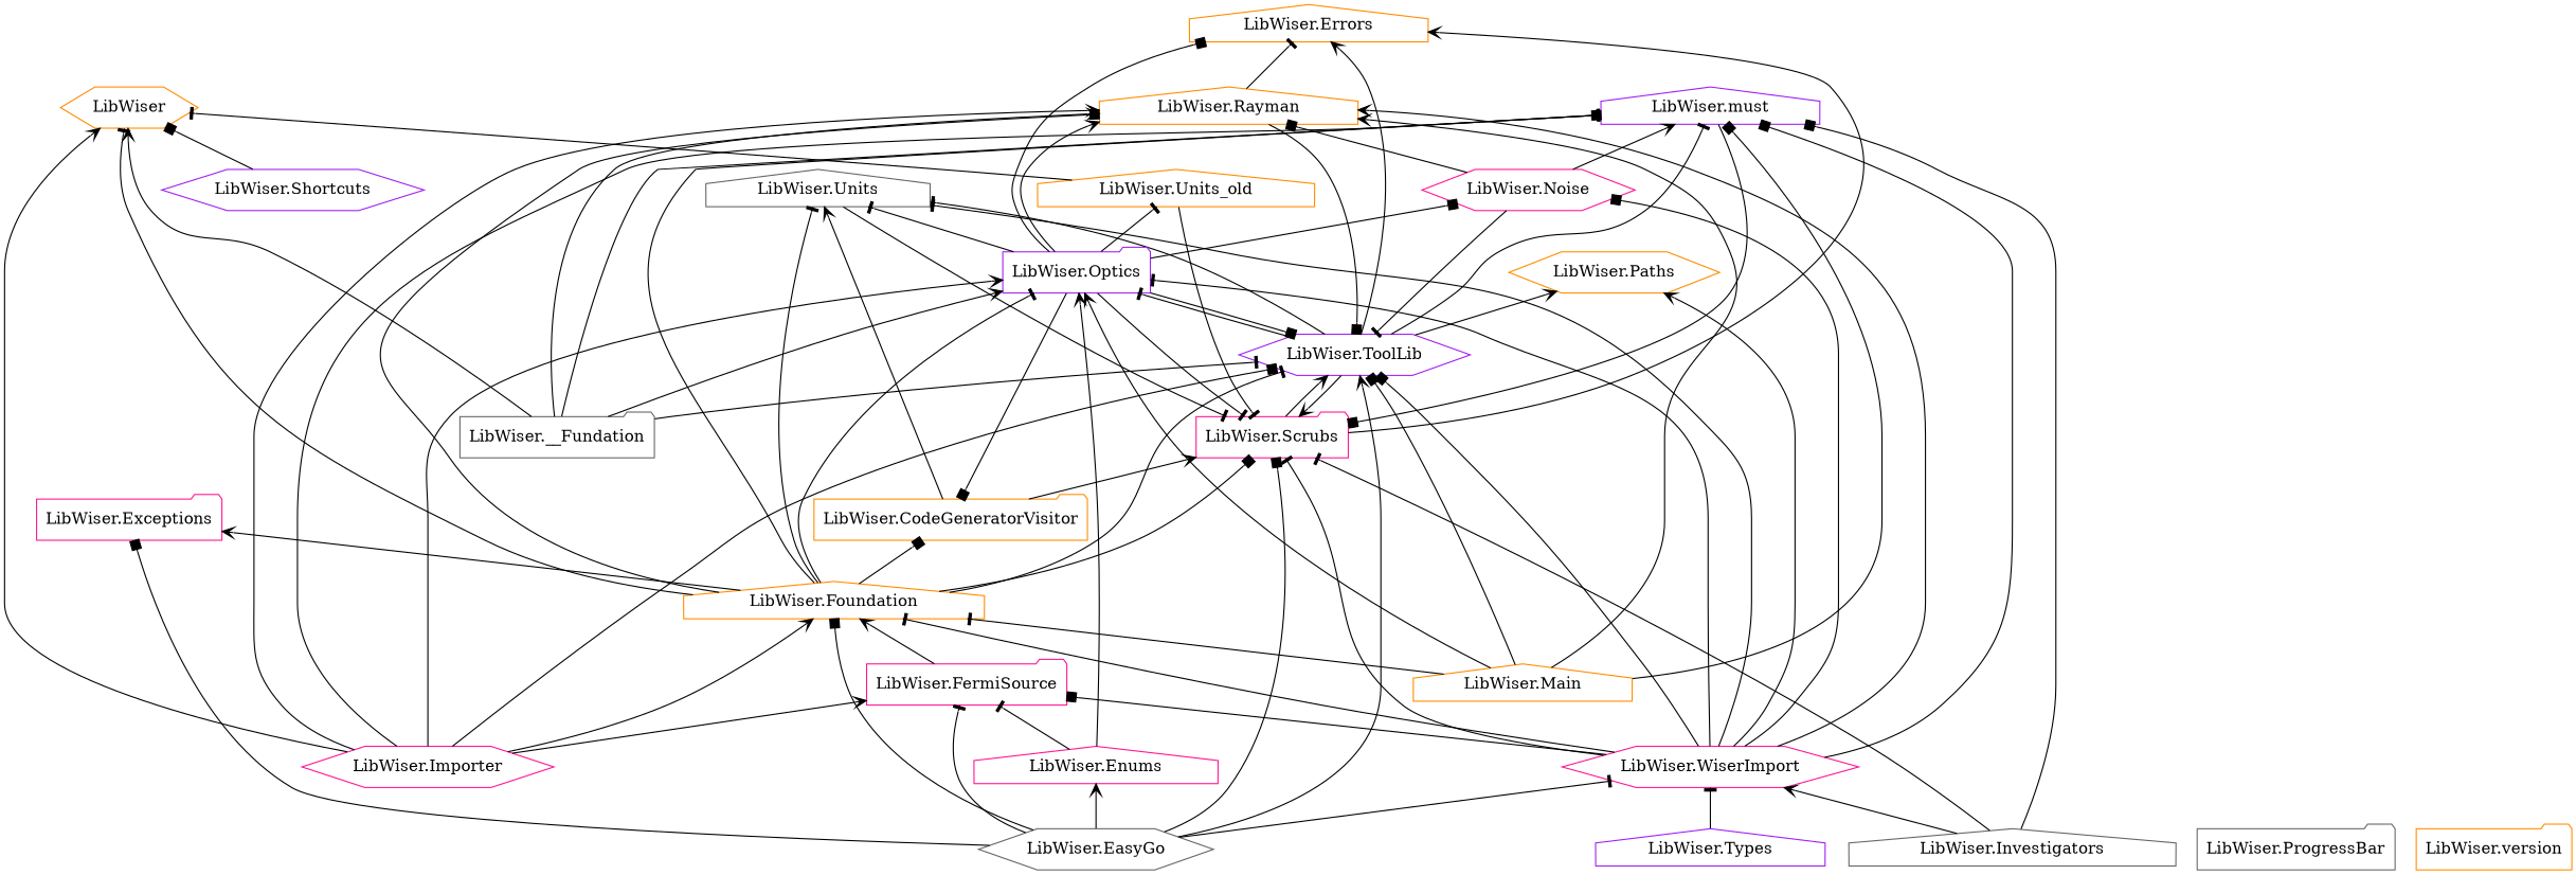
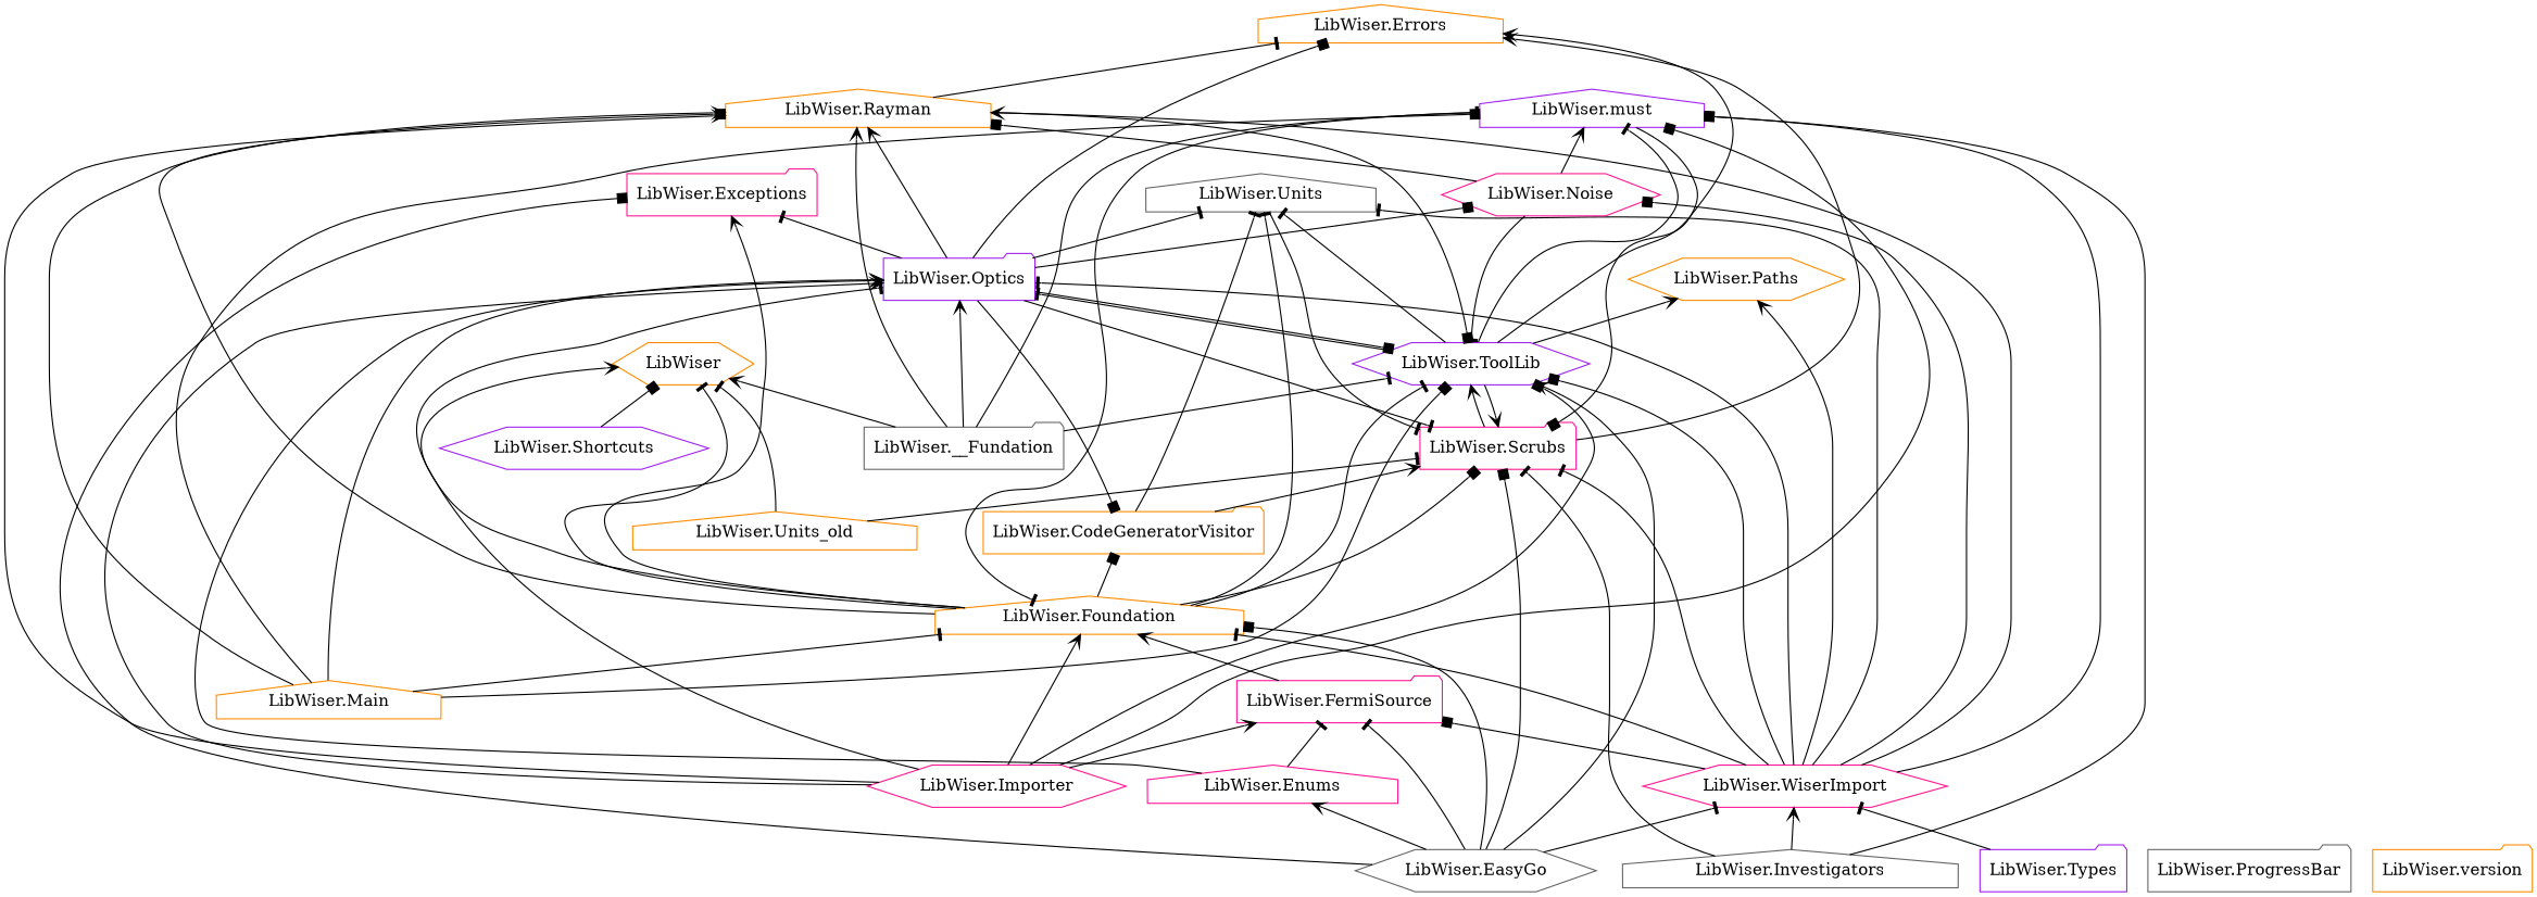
  digraph {
    rankdir=BT
    node [color=darkorange shape=folder]
    edge [arrowhead=tee arrowtail=none]
    n1 [label=LibWiser shape=hexagon]
    n2 [label="LibWiser.CodeGeneratorVisitor"]
    n3 [color=deeppink label="LibWiser.Scrubs"]
    n4 [color=gray40 label="LibWiser.Units" shape=house]
    n5 [color=purple label="LibWiser.ToolLib" shape=hexagon]
    n6 [label="LibWiser.Errors" shape=house]
    n7 [color=gray40 label="LibWiser.EasyGo" shape=hexagon]
    n8 [color=deeppink label="LibWiser.Enums" shape=house]
    n9 [color=deeppink label="LibWiser.Exceptions"]
    n10 [color=deeppink label="LibWiser.FermiSource"]
    n11 [label="LibWiser.Foundation" shape=house]
    n12 [color=deeppink label="LibWiser.WiserImport" shape=hexagon]
    n13 [color=purple label="LibWiser.Optics"]
    n14 [label="LibWiser.Rayman" shape=house]
    n15 [color=purple label="LibWiser.must" shape=house]
    n16 [label="LibWiser.Paths" shape=hexagon]
    n17 [color=deeppink label="LibWiser.Noise" shape=hexagon]
    n18 [color=deeppink label="LibWiser.Importer" shape=hexagon]
    n19 [color=gray40 label="LibWiser.Investigators" shape=house]
    n20 [label="LibWiser.Main" shape=house]
    n21 [color=gray40 label="LibWiser.ProgressBar"]
    n22 [color=purple label="LibWiser.Shortcuts" shape=hexagon]
-   n23 [color=purple label="LibWiser.Types" shape=house]
+   n23 [color=purple label="LibWiser.Types"]
    n24 [label="LibWiser.Units_old" shape=house]
    n25 [color=gray40 label="LibWiser.__Fundation"]
    n26 [label="LibWiser.version"]
    n2 -> n3 [arrowhead=vee]
-   n2 -> n4 [arrowhead=vee]
+   n2 -> n4
    n3 -> n5 [arrowhead=vee]
    n3 -> n6 [arrowhead=vee]
    n4 -> n3
    n5 -> n3 [arrowhead=vee]
    n5 -> n4
    n5 -> n6 [arrowhead=vee]
    n5 -> n13
    n5 -> n15
    n5 -> n16 [arrowhead=vee]
    n7 -> n3 [arrowhead=box]
    n7 -> n5 [arrowhead=vee]
    n7 -> n8 [arrowhead=vee]
    n7 -> n9 [arrowhead=box]
    n7 -> n10
    n7 -> n11 [arrowhead=box]
    n7 -> n12
    n8 -> n10
    n8 -> n13 [arrowhead=vee]
    n10 -> n11 [arrowhead=vee]
    n11 -> n1
    n11 -> n2 [arrowhead=box]
    n11 -> n3 [arrowhead=box]
    n11 -> n4
    n11 -> n5
    n11 -> n9 [arrowhead=vee]
    n11 -> n13
    n11 -> n14 [arrowhead=box]
-   n11 -> n15
+   n15 -> n11
    n12 -> n3
    n12 -> n4
    n12 -> n5 [arrowhead=box]
    n12 -> n10 [arrowhead=box]
    n12 -> n11
    n12 -> n13
    n12 -> n14 [arrowhead=vee]
    n12 -> n15 [arrowhead=box]
    n12 -> n16 [arrowhead=vee]
    n12 -> n17 [arrowhead=box]
    n13 -> n2 [arrowhead=box]
    n13 -> n3
    n13 -> n4
    n13 -> n5 [arrowhead=box]
    n13 -> n6 [arrowhead=box]
-   n13 -> n24
+   n13 -> n9
    n13 -> n14 [arrowhead=vee]
    n13 -> n17 [arrowhead=box]
    n14 -> n5 [arrowhead=box]
    n14 -> n6
    n15 -> n3 [arrowhead=box]
    n17 -> n5
    n17 -> n14 [arrowhead=box]
    n17 -> n15 [arrowhead=vee]
    n18 -> n1 [arrowhead=vee]
    n18 -> n5 [arrowhead=box]
    n18 -> n10 [arrowhead=vee]
    n18 -> n11 [arrowhead=vee]
    n18 -> n13 [arrowhead=vee]
    n18 -> n14 [arrowhead=vee]
    n18 -> n15 [arrowhead=box]
    n19 -> n3
    n19 -> n12 [arrowhead=vee]
    n19 -> n15 [arrowhead=box]
    n20 -> n5 [arrowhead=box]
    n20 -> n11
    n20 -> n13 [arrowhead=vee]
    n20 -> n14 [arrowhead=vee]
    n20 -> n15 [arrowhead=box]
    n22 -> n1 [arrowhead=box]
    n23 -> n12
    n24 -> n1
    n24 -> n3
    n25 -> n1 [arrowhead=vee]
    n25 -> n5
    n25 -> n13 [arrowhead=vee]
    n25 -> n14 [arrowhead=vee]
    n25 -> n15
  }
